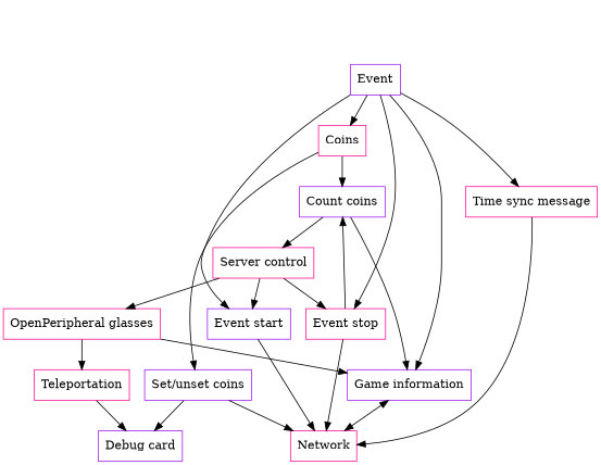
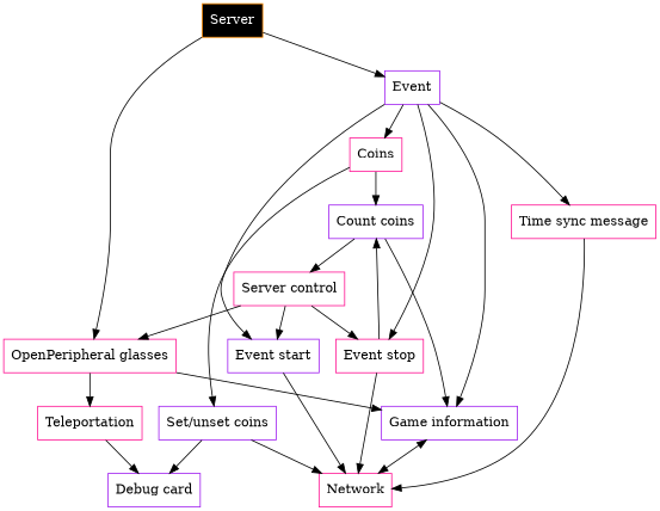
  digraph {
    node [color=deeppink shape=box]
+   n1 [color=darkorange fillcolor=black fontcolor=white label=Server style=filled]
    n2 [color=purple label=Event]
    n3 [label="OpenPeripheral glasses"]
    n4 [label=Coins]
    n5 [color=purple label="Game information"]
    n6 [label="Time sync message"]
    n7 [color=purple label="Event start"]
    n8 [label="Event stop"]
    n9 [label=Teleportation]
    n10 [label="Server control"]
    n11 [label=Network]
    n12 [color=purple label="Debug card"]
    n13 [color=purple label="Count coins"]
    n14 [color=purple label="Set/unset coins"]
+   n1 -> n2
+   n1 -> n3
    n2 -> n4
    n2 -> n5
    n2 -> n6
    n2 -> n7
    n2 -> n8
    n3 -> n5
    n3 -> n9
    n4 -> n13
    n4 -> n14
    n5 -> n11 [dir=both]
    n6 -> n11
    n7 -> n11
    n8 -> n11
    n8 -> n13
    n9 -> n12
    n10 -> n3
    n10 -> n7
    n10 -> n8
    n13 -> n5
    n13 -> n10
    n14 -> n11
    n14 -> n12
  }
